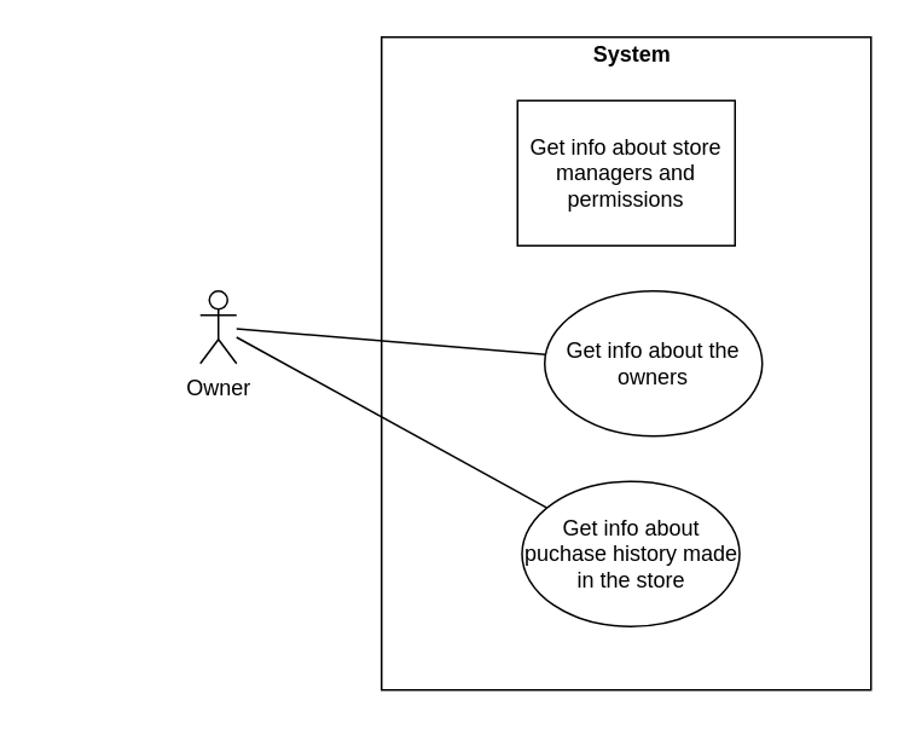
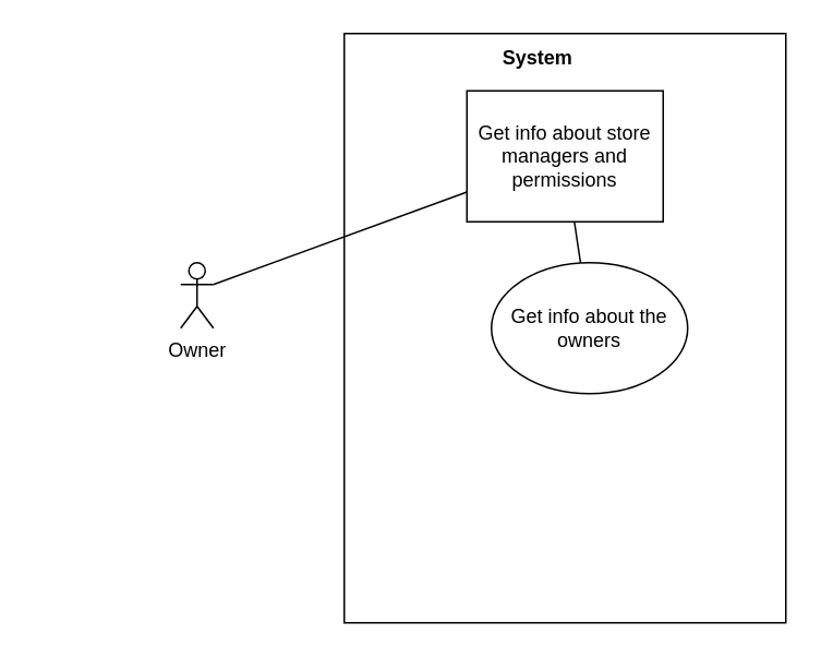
  <mxCell id="0" />
  <mxCell id="1" parent="0" />
  <mxCell id="2" value="" style="group" parent="1" vertex="1" connectable="0"><mxGeometry x="20" y="20" width="460" height="360" as="geometry" /></mxCell>
  <mxCell id="3" value="" style="rounded=0;whiteSpace=wrap;html=1;" parent="2" vertex="1"><mxGeometry x="190" width="270" height="360" as="geometry" /></mxCell>
  <mxCell id="4" value="Owner" style="shape=umlActor;verticalLabelPosition=bottom;verticalAlign=top;html=1;outlineConnect=0;" parent="2" vertex="1"><mxGeometry x="90" y="140" width="20" height="40" as="geometry" /></mxCell>
- <mxCell id="5" value="Get info about puchase history made in the store" style="ellipse;whiteSpace=wrap;html=1;" parent="2" vertex="1"><mxGeometry x="267.5" y="245" width="120" height="80" as="geometry" /></mxCell>
- <mxCell id="6" value="" style="endArrow=none;html=1;" parent="2" source="4" target="5" edge="1"><mxGeometry width="50" height="50" relative="1" as="geometry"><mxPoint x="330" y="270" as="sourcePoint" /><mxPoint x="380" y="220" as="targetPoint" /></mxGeometry></mxCell>
  <mxCell id="7" value="Get info about the owners" style="ellipse;whiteSpace=wrap;html=1;" parent="2" vertex="1"><mxGeometry x="280" y="140" width="120" height="80" as="geometry" /></mxCell>
  <mxCell id="8" value="Get info about store managers and permissions" style="whiteSpace=wrap;html=1;rounded=0;" parent="2" vertex="1"><mxGeometry x="265" y="35" width="120" height="80" as="geometry" /></mxCell>
- <mxCell id="10" value="System" style="text;html=1;align=center;verticalAlign=middle;resizable=0;points=[];autosize=1;fontStyle=1" parent="2" vertex="1"><mxGeometry x="297.5" width="60" height="20" as="geometry" /></mxCell>
- <mxCell id="11" value="" style="endArrow=none;html=1;" parent="2" source="7" target="4" edge="1"><mxGeometry width="50" height="50" relative="1" as="geometry"><mxPoint x="282.317" y="104.142" as="sourcePoint" /><mxPoint x="120" y="163.333" as="targetPoint" /></mxGeometry></mxCell>
+ <mxCell id="9" value="" style="endArrow=none;html=1;entryX=1;entryY=0.333;entryDx=0;entryDy=0;entryPerimeter=0;" parent="2" source="8" target="4" edge="1"><mxGeometry width="50" height="50" relative="1" as="geometry"><mxPoint x="270" y="180" as="sourcePoint" /><mxPoint x="90" y="180" as="targetPoint" /></mxGeometry></mxCell>
+ <mxCell id="10" value="System" style="text;html=1;align=center;verticalAlign=middle;resizable=0;points=[];autosize=1;fontStyle=1" parent="2" vertex="1"><mxGeometry x="277.5" y="5" width="60" height="20" as="geometry" /></mxCell>
+ <mxCell id="11" value="" style="endArrow=none;html=1;" parent="2" source="7" target="8" edge="1"><mxGeometry width="50" height="50" relative="1" as="geometry"><mxPoint x="282.317" y="104.142" as="sourcePoint" /><mxPoint x="120" y="163.333" as="targetPoint" /></mxGeometry></mxCell>
